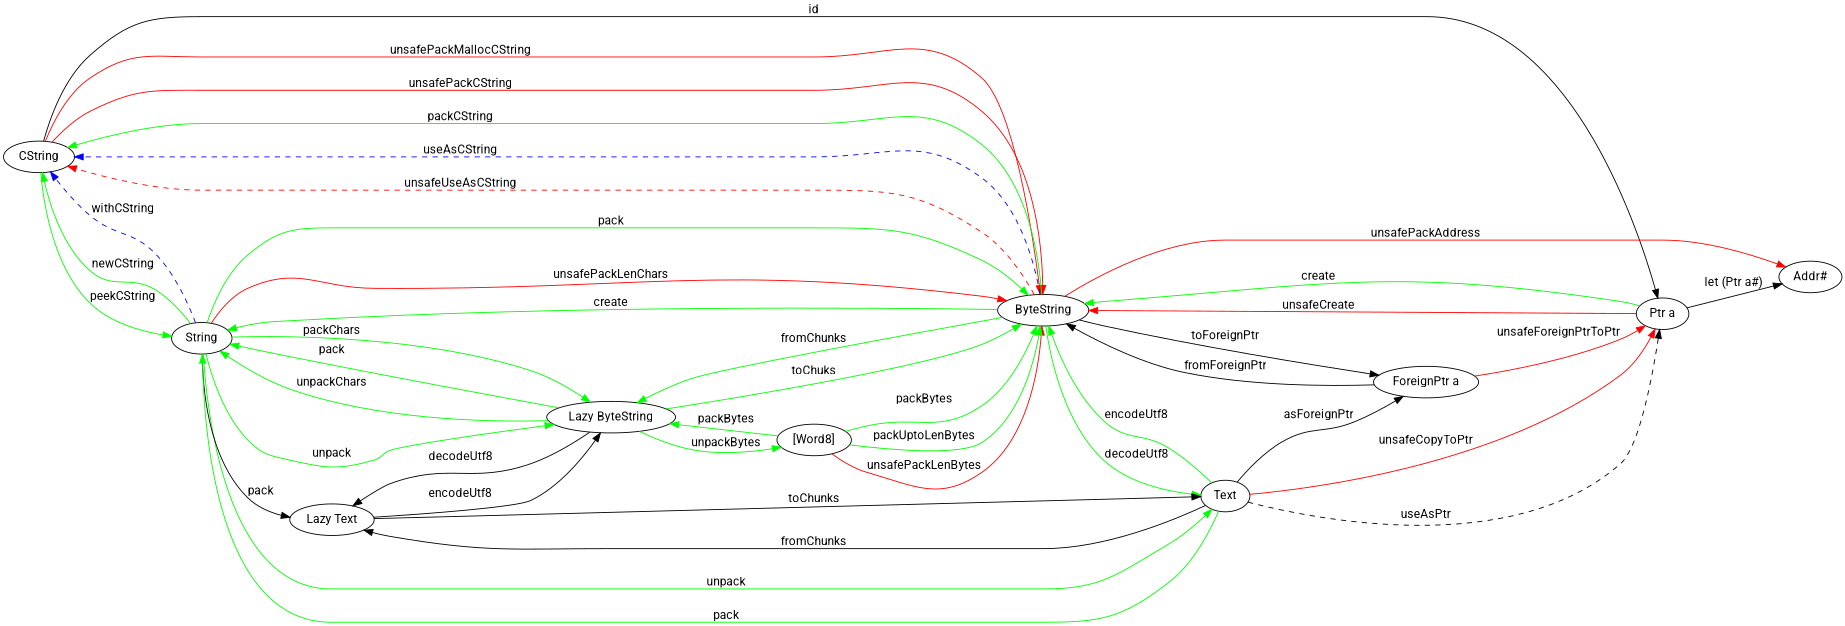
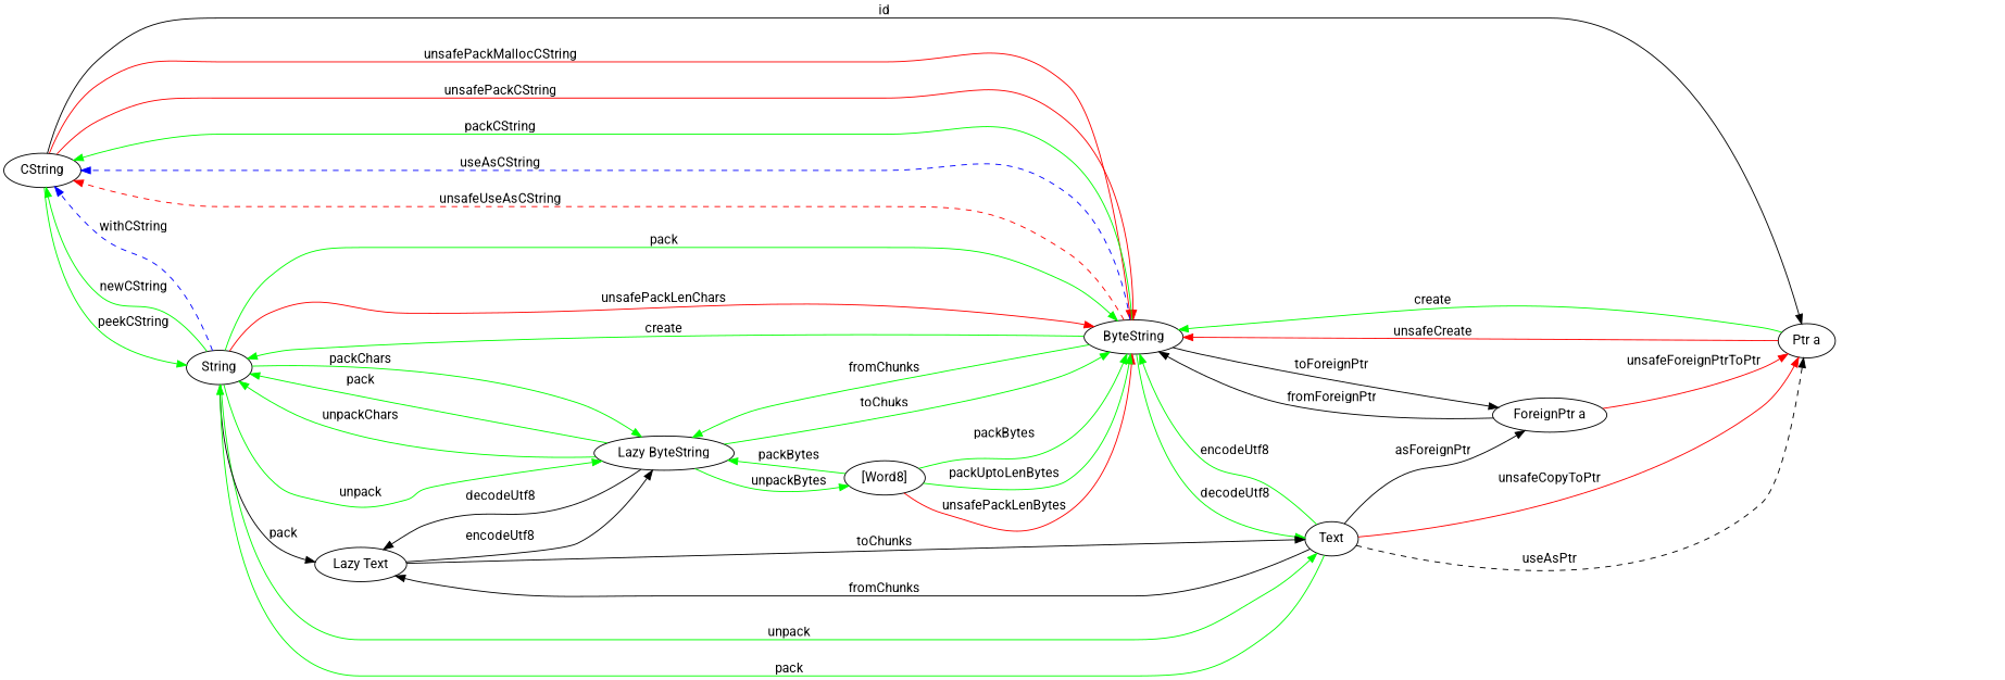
  digraph {
    fontname=Roboto
    rankdir=LR
    node [fontname=Roboto]
    edge [color=green fontname=Roboto]
    n1 [label=CString]
    n2 [label=String]
    n3 [label=ByteString]
    n4 [label="Ptr a"]
    n5 [label="Lazy ByteString"]
    n6 [label=Text]
    n7 [label="Lazy Text"]
    n8 [label="ForeignPtr a"]
-   n9 [label="Addr#"]
    n10 [label="[Word8]"]
    n1 -> n2 [label=peekCString]
    n1 -> n3 [color=red label=unsafePackMallocCString]
    n1 -> n3 [color=red label=unsafePackCString]
    n1 -> n4 [label=id color=""]
    n2 -> n1 [color=blue label=withCString style=dashed]
    n2 -> n1 [label=newCString]
    n2 -> n3 [label=pack]
    n2 -> n3 [color=red label=unsafePackLenChars]
    n2 -> n5 [label=unpack]
    n2 -> n5 [label=packChars]
    n2 -> n6 [label=unpack]
    n2 -> n7 [label=pack color=""]
    n3 -> n1 [label=packCString]
    n3 -> n1 [color=blue label=useAsCString style=dashed]
    n3 -> n1 [color=red label=unsafeUseAsCString style=dashed]
    n3 -> n2 [label=create]
    n3 -> n5 [label=fromChunks]
    n3 -> n6 [label=decodeUtf8]
    n3 -> n8 [label=toForeignPtr color=""]
-   n3 -> n9 [color=red label=unsafePackAddress]
    n4 -> n3 [label=create]
    n4 -> n3 [color=red label=unsafeCreate]
-   n4 -> n9 [label="let (Ptr a#)" color=""]
    n5 -> n2 [label=pack]
    n5 -> n2 [label=unpackChars]
    n5 -> n3 [label=toChuks]
    n5 -> n7 [label=decodeUtf8 color=""]
    n5 -> n10 [label=unpackBytes]
    n6 -> n2 [label=pack]
    n6 -> n3 [label=encodeUtf8]
    n6 -> n4 [label=useAsPtr style=dashed color=""]
    n6 -> n4 [color=red label=unsafeCopyToPtr]
    n6 -> n7 [label=fromChunks color=""]
    n6 -> n8 [label=asForeignPtr color=""]
    n7 -> n5 [label=encodeUtf8 color=""]
    n7 -> n6 [label=toChunks color=""]
    n8 -> n3 [label=fromForeignPtr color=""]
    n8 -> n4 [color=red label=unsafeForeignPtrToPtr]
    n10 -> n3 [color=red label=unsafePackLenBytes]
    n10 -> n3 [label=packBytes]
    n10 -> n3 [label=packUptoLenBytes]
    n10 -> n5 [label=packBytes]
  }
